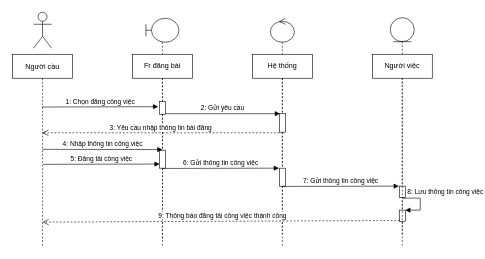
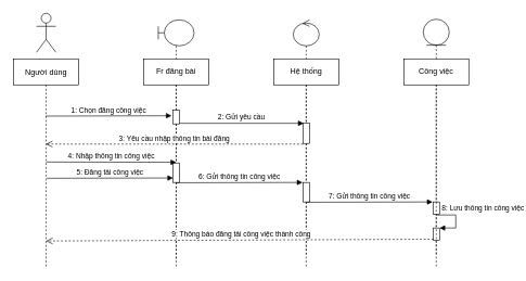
  <mxCell id="0" />
  <mxCell id="1" parent="0" />
  <mxCell id="2" value="Actor" style="shape=umlActor;verticalLabelPosition=bottom;verticalAlign=top;html=1;" vertex="1" parent="1"><mxGeometry x="55" y="20" width="30" height="60" as="geometry" /></mxCell>
- <mxCell id="3" value="Người cầu" style="shape=umlLifeline;perimeter=lifelinePerimeter;container=1;collapsible=0;recursiveResize=0;rounded=0;shadow=0;strokeWidth=1;" parent="1" vertex="1"><mxGeometry x="20" y="90" width="100" height="320" as="geometry" /></mxCell>
+ <mxCell id="3" value="Người dùng" style="shape=umlLifeline;perimeter=lifelinePerimeter;container=1;collapsible=0;recursiveResize=0;rounded=0;shadow=0;strokeWidth=1;" parent="1" vertex="1"><mxGeometry x="20" y="90" width="100" height="320" as="geometry" /></mxCell>
  <mxCell id="4" value="" style="shape=umlLifeline;participant=umlBoundary;perimeter=lifelinePerimeter;whiteSpace=wrap;html=1;container=1;collapsible=0;recursiveResize=0;verticalAlign=top;spacingTop=36;outlineConnect=0;" vertex="1" parent="1"><mxGeometry x="242.5" y="30" width="55" height="370" as="geometry" /></mxCell>
  <mxCell id="5" value="" style="shape=umlLifeline;participant=umlControl;perimeter=lifelinePerimeter;whiteSpace=wrap;html=1;container=1;collapsible=0;recursiveResize=0;verticalAlign=top;spacingTop=36;outlineConnect=0;" vertex="1" parent="1"><mxGeometry x="450" y="30" width="40" height="360" as="geometry" /></mxCell>
  <mxCell id="6" value="" style="shape=umlLifeline;participant=umlEntity;perimeter=lifelinePerimeter;whiteSpace=wrap;html=1;container=1;collapsible=0;recursiveResize=0;verticalAlign=top;spacingTop=36;outlineConnect=0;" vertex="1" parent="1"><mxGeometry x="650" y="29" width="40" height="361" as="geometry" /></mxCell>
  <mxCell id="7" value="" style="html=1;points=[];perimeter=orthogonalPerimeter;" vertex="1" parent="6"><mxGeometry x="15" y="281" width="10" height="19" as="geometry" /></mxCell>
  <mxCell id="8" value="" style="html=1;points=[];perimeter=orthogonalPerimeter;" vertex="1" parent="6"><mxGeometry x="15" y="321" width="10" height="19" as="geometry" /></mxCell>
  <mxCell id="9" value="8: Lưu thông tin công việc" style="edgeStyle=orthogonalEdgeStyle;html=1;align=left;spacingLeft=2;endArrow=block;rounded=0;entryX=1;entryY=0;" edge="1" target="8" parent="6"><mxGeometry x="-0.867" y="10" relative="1" as="geometry"><mxPoint x="20" y="301" as="sourcePoint" /><Array as="points"><mxPoint x="50" y="301" /></Array><mxPoint as="offset" /></mxGeometry></mxCell>
  <mxCell id="10" value="Fr đăng bài" style="shape=umlLifeline;perimeter=lifelinePerimeter;whiteSpace=wrap;html=1;container=1;collapsible=0;recursiveResize=0;outlineConnect=0;" vertex="1" parent="1"><mxGeometry x="220" y="90" width="100" height="320" as="geometry" /></mxCell>
  <mxCell id="11" value="" style="html=1;points=[];perimeter=orthogonalPerimeter;" vertex="1" parent="10"><mxGeometry x="45" y="79" width="10" height="21" as="geometry" /></mxCell>
  <mxCell id="12" value="" style="html=1;points=[];perimeter=orthogonalPerimeter;" vertex="1" parent="10"><mxGeometry x="45" y="160" width="10" height="30" as="geometry" /></mxCell>
  <mxCell id="13" value="Hệ thống" style="shape=umlLifeline;perimeter=lifelinePerimeter;whiteSpace=wrap;html=1;container=1;collapsible=0;recursiveResize=0;outlineConnect=0;" vertex="1" parent="1"><mxGeometry x="420" y="90" width="100" height="320" as="geometry" /></mxCell>
  <mxCell id="14" value="2: Gửi yêu cầu" style="html=1;verticalAlign=bottom;endArrow=block;rounded=0;exitX=0.49;exitY=0.275;exitDx=0;exitDy=0;exitPerimeter=0;" edge="1" parent="13"><mxGeometry x="-0.005" width="80" relative="1" as="geometry"><mxPoint x="-145" y="99.08" as="sourcePoint" /><mxPoint x="46" y="99.08" as="targetPoint" /><mxPoint as="offset" /></mxGeometry></mxCell>
  <mxCell id="15" value="" style="html=1;points=[];perimeter=orthogonalPerimeter;" vertex="1" parent="13"><mxGeometry x="45" y="98.5" width="10" height="31.5" as="geometry" /></mxCell>
  <mxCell id="16" value="3: Yêu cầu nhập thông tin bài đăng" style="html=1;verticalAlign=bottom;endArrow=open;dashed=1;endSize=8;rounded=0;" edge="1" parent="13"><mxGeometry relative="1" as="geometry"><mxPoint x="45" y="131" as="sourcePoint" /><mxPoint x="-350.333" y="131.0" as="targetPoint" /></mxGeometry></mxCell>
  <mxCell id="17" value="" style="html=1;points=[];perimeter=orthogonalPerimeter;" vertex="1" parent="13"><mxGeometry x="45" y="190" width="10" height="30" as="geometry" /></mxCell>
  <mxCell id="18" value="1: Chọn đăng công việc" style="html=1;verticalAlign=bottom;endArrow=block;rounded=0;exitX=0.49;exitY=0.275;exitDx=0;exitDy=0;exitPerimeter=0;entryX=-0.21;entryY=0.401;entryDx=0;entryDy=0;entryPerimeter=0;" edge="1" parent="1" target="11"><mxGeometry width="80" relative="1" as="geometry"><mxPoint x="69" y="178" as="sourcePoint" /><mxPoint x="260" y="178" as="targetPoint" /></mxGeometry></mxCell>
  <mxCell id="19" value="4: Nhập thông tin công việc" style="html=1;verticalAlign=bottom;endArrow=block;rounded=0;exitX=0.49;exitY=0.275;exitDx=0;exitDy=0;exitPerimeter=0;" edge="1" parent="1"><mxGeometry width="80" relative="1" as="geometry"><mxPoint x="70" y="248.58" as="sourcePoint" /><mxPoint x="270" y="249" as="targetPoint" /></mxGeometry></mxCell>
  <mxCell id="20" value="5: Đăng tải công việc" style="html=1;verticalAlign=bottom;endArrow=block;rounded=0;exitX=0.49;exitY=0.275;exitDx=0;exitDy=0;exitPerimeter=0;entryX=0.029;entryY=0.771;entryDx=0;entryDy=0;entryPerimeter=0;" edge="1" parent="1" target="12"><mxGeometry width="80" relative="1" as="geometry"><mxPoint x="71" y="273.58" as="sourcePoint" /><mxPoint x="260" y="274" as="targetPoint" /></mxGeometry></mxCell>
  <mxCell id="21" value="6: Gửi thông tin công việc" style="html=1;verticalAlign=bottom;endArrow=block;rounded=0;exitX=0.49;exitY=0.275;exitDx=0;exitDy=0;exitPerimeter=0;entryX=0.029;entryY=0.771;entryDx=0;entryDy=0;entryPerimeter=0;" edge="1" parent="1"><mxGeometry width="80" relative="1" as="geometry"><mxPoint x="270" y="280.45" as="sourcePoint" /><mxPoint x="464.29" y="280" as="targetPoint" /></mxGeometry></mxCell>
  <mxCell id="22" value="7: Gửi thông tin công việc" style="html=1;verticalAlign=bottom;endArrow=block;rounded=0;exitX=0.49;exitY=0.275;exitDx=0;exitDy=0;exitPerimeter=0;entryX=0.029;entryY=0.771;entryDx=0;entryDy=0;entryPerimeter=0;" edge="1" parent="1"><mxGeometry width="80" relative="1" as="geometry"><mxPoint x="470" y="310.45" as="sourcePoint" /><mxPoint x="664.29" y="310" as="targetPoint" /></mxGeometry></mxCell>
  <mxCell id="23" value="9: Thông báo đăng tải công việc thành công" style="html=1;verticalAlign=bottom;endArrow=open;dashed=1;endSize=8;rounded=0;exitX=0.081;exitY=0.907;exitDx=0;exitDy=0;exitPerimeter=0;entryX=0.5;entryY=0.875;entryDx=0;entryDy=0;entryPerimeter=0;" edge="1" parent="1" source="8" target="3"><mxGeometry x="-0.007" y="-1" relative="1" as="geometry"><mxPoint x="470" y="260" as="sourcePoint" /><mxPoint x="390" y="260" as="targetPoint" /><mxPoint as="offset" /></mxGeometry></mxCell>
- <mxCell id="24" value="Người việc" style="shape=umlLifeline;perimeter=lifelinePerimeter;whiteSpace=wrap;html=1;container=1;collapsible=0;recursiveResize=0;outlineConnect=0;" vertex="1" parent="1"><mxGeometry x="620" y="90" width="100" height="320" as="geometry" /></mxCell>
+ <mxCell id="24" value="Công việc" style="shape=umlLifeline;perimeter=lifelinePerimeter;whiteSpace=wrap;html=1;container=1;collapsible=0;recursiveResize=0;outlineConnect=0;" vertex="1" parent="1"><mxGeometry x="620" y="90" width="100" height="320" as="geometry" /></mxCell>
